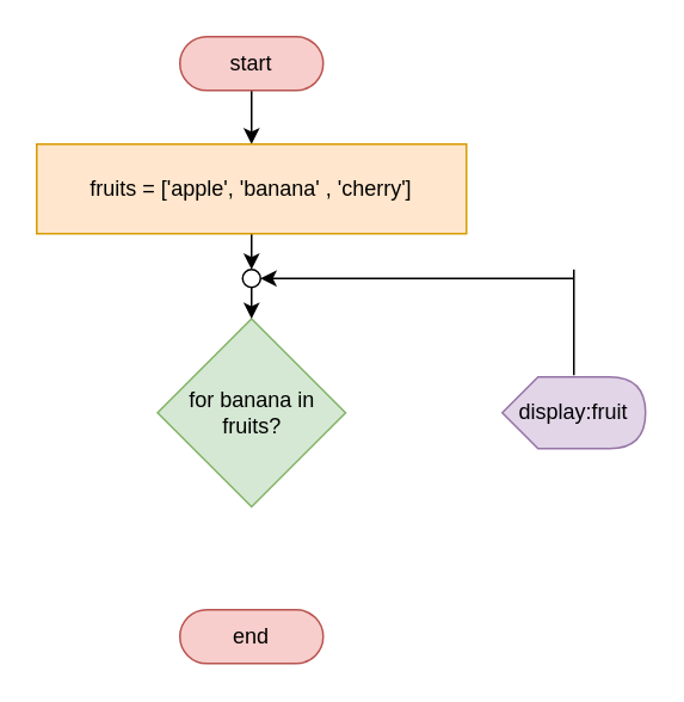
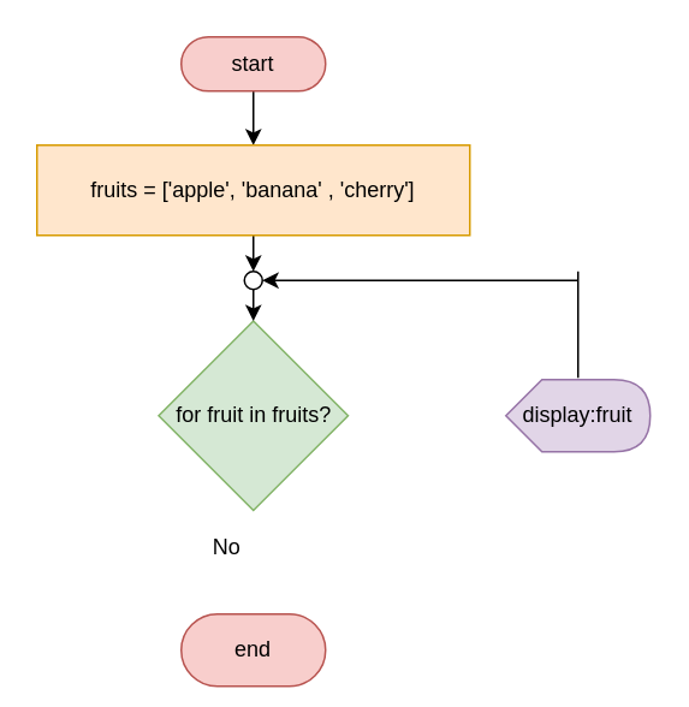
  <mxCell id="0" />
  <mxCell id="1" parent="0" />
  <mxCell id="2" value="" style="edgeStyle=none;html=1;entryX=0.5;entryY=0;entryDx=0;entryDy=0;" edge="1" parent="1" source="3" target="5"><mxGeometry relative="1" as="geometry" /></mxCell>
  <mxCell id="3" value="start" style="html=1;dashed=0;whiteSpace=wrap;shape=mxgraph.dfd.start;fillColor=#f8cecc;strokeColor=#b85450;" vertex="1" parent="1"><mxGeometry x="100" y="20" width="80" height="30" as="geometry" /></mxCell>
  <mxCell id="4" value="" style="edgeStyle=none;html=1;entryX=0.5;entryY=0;entryDx=0;entryDy=0;" edge="1" parent="1" source="5" target="10"><mxGeometry relative="1" as="geometry" /></mxCell>
  <mxCell id="5" value="&lt;p data-pm-slice=&quot;0 0 []&quot;&gt;fruits = ['apple', 'banana' , 'cherry']&lt;/p&gt;" style="rounded=0;whiteSpace=wrap;html=1;fillColor=#ffe6cc;strokeColor=#d79b00;" vertex="1" parent="1"><mxGeometry x="20" y="80" width="240" height="50" as="geometry" /></mxCell>
- <mxCell id="6" value="for banana in fruits?" style="rhombus;whiteSpace=wrap;html=1;fillColor=#d5e8d4;strokeColor=#82b366;" vertex="1" parent="1"><mxGeometry x="87.5" y="177.5" width="105" height="105" as="geometry" /></mxCell>
+ <mxCell id="6" value="for fruit in fruits?" style="rhombus;whiteSpace=wrap;html=1;fillColor=#d5e8d4;strokeColor=#82b366;" vertex="1" parent="1"><mxGeometry x="87.5" y="177.5" width="105" height="105" as="geometry" /></mxCell>
  <mxCell id="7" value="display:fruit" style="shape=display;whiteSpace=wrap;html=1;fillColor=#e1d5e7;strokeColor=#9673a6;" vertex="1" parent="1"><mxGeometry x="280" y="210" width="80" height="40" as="geometry" /></mxCell>
- <mxCell id="8" value="end" style="html=1;dashed=0;whiteSpace=wrap;shape=mxgraph.dfd.start;fillColor=#f8cecc;strokeColor=#b85450;" vertex="1" parent="1"><mxGeometry x="100" y="340" width="80" height="30" as="geometry" /></mxCell>
+ <mxCell id="8" value="end" style="html=1;dashed=0;whiteSpace=wrap;shape=mxgraph.dfd.start;fillColor=#f8cecc;strokeColor=#b85450;" vertex="1" parent="1"><mxGeometry x="100" y="340" width="80" height="40" as="geometry" /></mxCell>
  <mxCell id="9" value="" style="edgeStyle=none;html=1;" edge="1" parent="1" source="10" target="6"><mxGeometry relative="1" as="geometry" /></mxCell>
  <mxCell id="10" value="" style="ellipse;whiteSpace=wrap;html=1;aspect=fixed;" vertex="1" parent="1"><mxGeometry x="135" y="150" width="10" height="10" as="geometry" /></mxCell>
  <mxCell id="11" value="" style="endArrow=none;html=1;exitX=0;exitY=0;exitDx=40;exitDy=0;exitPerimeter=0;jumpSize=2;" edge="1" parent="1"><mxGeometry width="50" height="50" relative="1" as="geometry"><mxPoint x="320" y="209" as="sourcePoint" /><mxPoint x="320" y="150" as="targetPoint" /></mxGeometry></mxCell>
  <mxCell id="12" value="" style="endArrow=classic;html=1;entryX=1;entryY=0.5;entryDx=0;entryDy=0;" edge="1" parent="1" target="10"><mxGeometry width="50" height="50" relative="1" as="geometry"><mxPoint x="320" y="155" as="sourcePoint" /><mxPoint x="300" y="140" as="targetPoint" /></mxGeometry></mxCell>
+ <mxCell id="13" value="No" style="text;html=1;align=center;verticalAlign=middle;resizable=0;points=[];autosize=1;strokeColor=none;fillColor=none;" vertex="1" parent="1"><mxGeometry x="105" y="288" width="40" height="30" as="geometry" /></mxCell>
